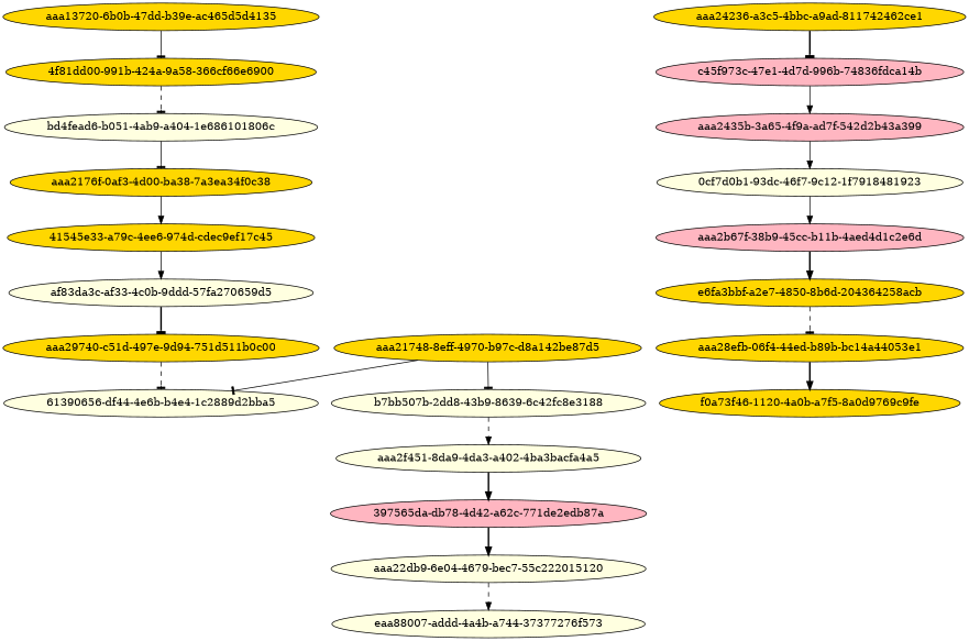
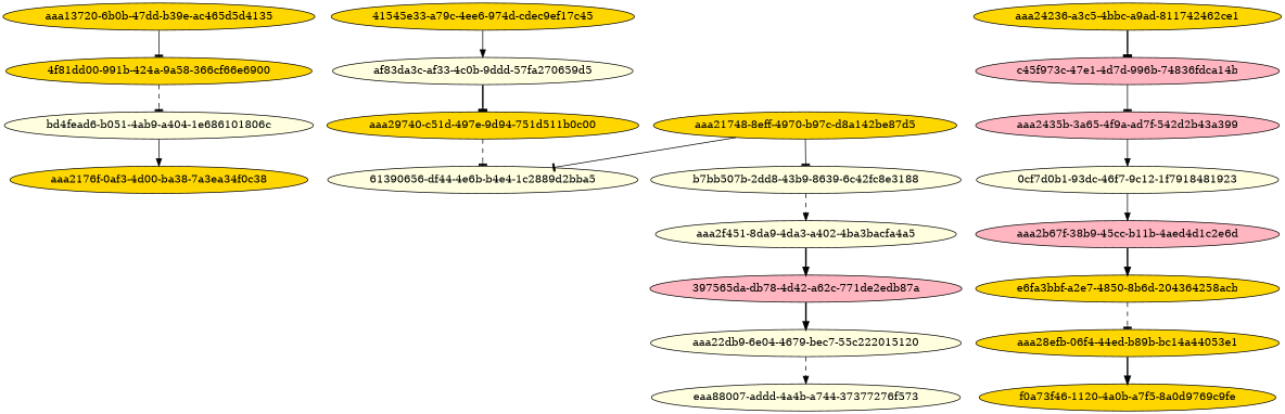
  digraph {
    node [fillcolor=gold style=filled]
    edge [arrowhead=tee style=solid]
    "aaa13720-6b0b-47dd-b39e-ac465d5d4135"
    "4f81dd00-991b-424a-9a58-366cf66e6900"
    "bd4fead6-b051-4ab9-a404-1e686101806c" [fillcolor=lightyellow]
    "aaa2176f-0af3-4d00-ba38-7a3ea34f0c38"
    "41545e33-a79c-4ee6-974d-cdec9ef17c45"
    "af83da3c-af33-4c0b-9ddd-57fa270659d5" [fillcolor=lightyellow]
    "aaa29740-c51d-497e-9d94-751d511b0c00"
    "61390656-df44-4e6b-b4e4-1c2889d2bba5" [fillcolor=lightyellow]
    "aaa21748-8eff-4970-b97c-d8a142be87d5"
    "b7bb507b-2dd8-43b9-8639-6c42fc8e3188" [fillcolor=lightyellow]
    "aaa2f451-8da9-4da3-a402-4ba3bacfa4a5" [fillcolor=lightyellow]
    "397565da-db78-4d42-a62c-771de2edb87a" [fillcolor=lightpink]
    "aaa22db9-6e04-4679-bec7-55c222015120" [fillcolor=lightyellow]
    "eaa88007-addd-4a4b-a744-37377276f573" [fillcolor=lightyellow]
    "c45f973c-47e1-4d7d-996b-74836fdca14b" [fillcolor=lightpink]
    "aaa24236-a3c5-4bbc-a9ad-811742462ce1"
    "aaa2435b-3a65-4f9a-ad7f-542d2b43a399" [fillcolor=lightpink]
    "0cf7d0b1-93dc-46f7-9c12-1f7918481923" [fillcolor=lightyellow]
    "aaa2b67f-38b9-45cc-b11b-4aed4d1c2e6d" [fillcolor=lightpink]
    "e6fa3bbf-a2e7-4850-8b6d-204364258acb"
    n21 [label="aaa28efb-06f4-44ed-b89b-bc14a44053e1"]
    "f0a73f46-1120-4a0b-a7f5-8a0d9769c9fe"
    "aaa13720-6b0b-47dd-b39e-ac465d5d4135" -> "4f81dd00-991b-424a-9a58-366cf66e6900"
    "4f81dd00-991b-424a-9a58-366cf66e6900" -> "bd4fead6-b051-4ab9-a404-1e686101806c" [style=dashed]
-   "bd4fead6-b051-4ab9-a404-1e686101806c" -> "aaa2176f-0af3-4d00-ba38-7a3ea34f0c38"
-   "aaa2176f-0af3-4d00-ba38-7a3ea34f0c38" -> "41545e33-a79c-4ee6-974d-cdec9ef17c45" [arrowhead=normal]
+   "bd4fead6-b051-4ab9-a404-1e686101806c" -> "aaa2176f-0af3-4d00-ba38-7a3ea34f0c38" [arrowhead=normal]
    "41545e33-a79c-4ee6-974d-cdec9ef17c45" -> "af83da3c-af33-4c0b-9ddd-57fa270659d5" [arrowhead=normal]
    "af83da3c-af33-4c0b-9ddd-57fa270659d5" -> "aaa29740-c51d-497e-9d94-751d511b0c00" [style=bold]
    "aaa29740-c51d-497e-9d94-751d511b0c00" -> "61390656-df44-4e6b-b4e4-1c2889d2bba5" [style=dashed]
    "aaa21748-8eff-4970-b97c-d8a142be87d5" -> "61390656-df44-4e6b-b4e4-1c2889d2bba5"
    "aaa21748-8eff-4970-b97c-d8a142be87d5" -> "b7bb507b-2dd8-43b9-8639-6c42fc8e3188"
    "b7bb507b-2dd8-43b9-8639-6c42fc8e3188" -> "aaa2f451-8da9-4da3-a402-4ba3bacfa4a5" [arrowhead=normal style=dashed]
    "aaa2f451-8da9-4da3-a402-4ba3bacfa4a5" -> "397565da-db78-4d42-a62c-771de2edb87a" [arrowhead=normal style=bold]
    "397565da-db78-4d42-a62c-771de2edb87a" -> "aaa22db9-6e04-4679-bec7-55c222015120" [arrowhead=normal style=bold]
    "aaa22db9-6e04-4679-bec7-55c222015120" -> "eaa88007-addd-4a4b-a744-37377276f573" [arrowhead=normal style=dashed]
-   "c45f973c-47e1-4d7d-996b-74836fdca14b" -> "aaa2435b-3a65-4f9a-ad7f-542d2b43a399" [arrowhead=normal]
+   "c45f973c-47e1-4d7d-996b-74836fdca14b" -> "aaa2435b-3a65-4f9a-ad7f-542d2b43a399"
    "aaa24236-a3c5-4bbc-a9ad-811742462ce1" -> "c45f973c-47e1-4d7d-996b-74836fdca14b" [style=bold]
    "aaa2435b-3a65-4f9a-ad7f-542d2b43a399" -> "0cf7d0b1-93dc-46f7-9c12-1f7918481923" [arrowhead=normal]
    "0cf7d0b1-93dc-46f7-9c12-1f7918481923" -> "aaa2b67f-38b9-45cc-b11b-4aed4d1c2e6d" [arrowhead=normal]
    "aaa2b67f-38b9-45cc-b11b-4aed4d1c2e6d" -> "e6fa3bbf-a2e7-4850-8b6d-204364258acb" [arrowhead=normal style=bold]
    "e6fa3bbf-a2e7-4850-8b6d-204364258acb" -> n21 [style=dashed]
    n21 -> "f0a73f46-1120-4a0b-a7f5-8a0d9769c9fe" [arrowhead=normal style=bold]
  }
